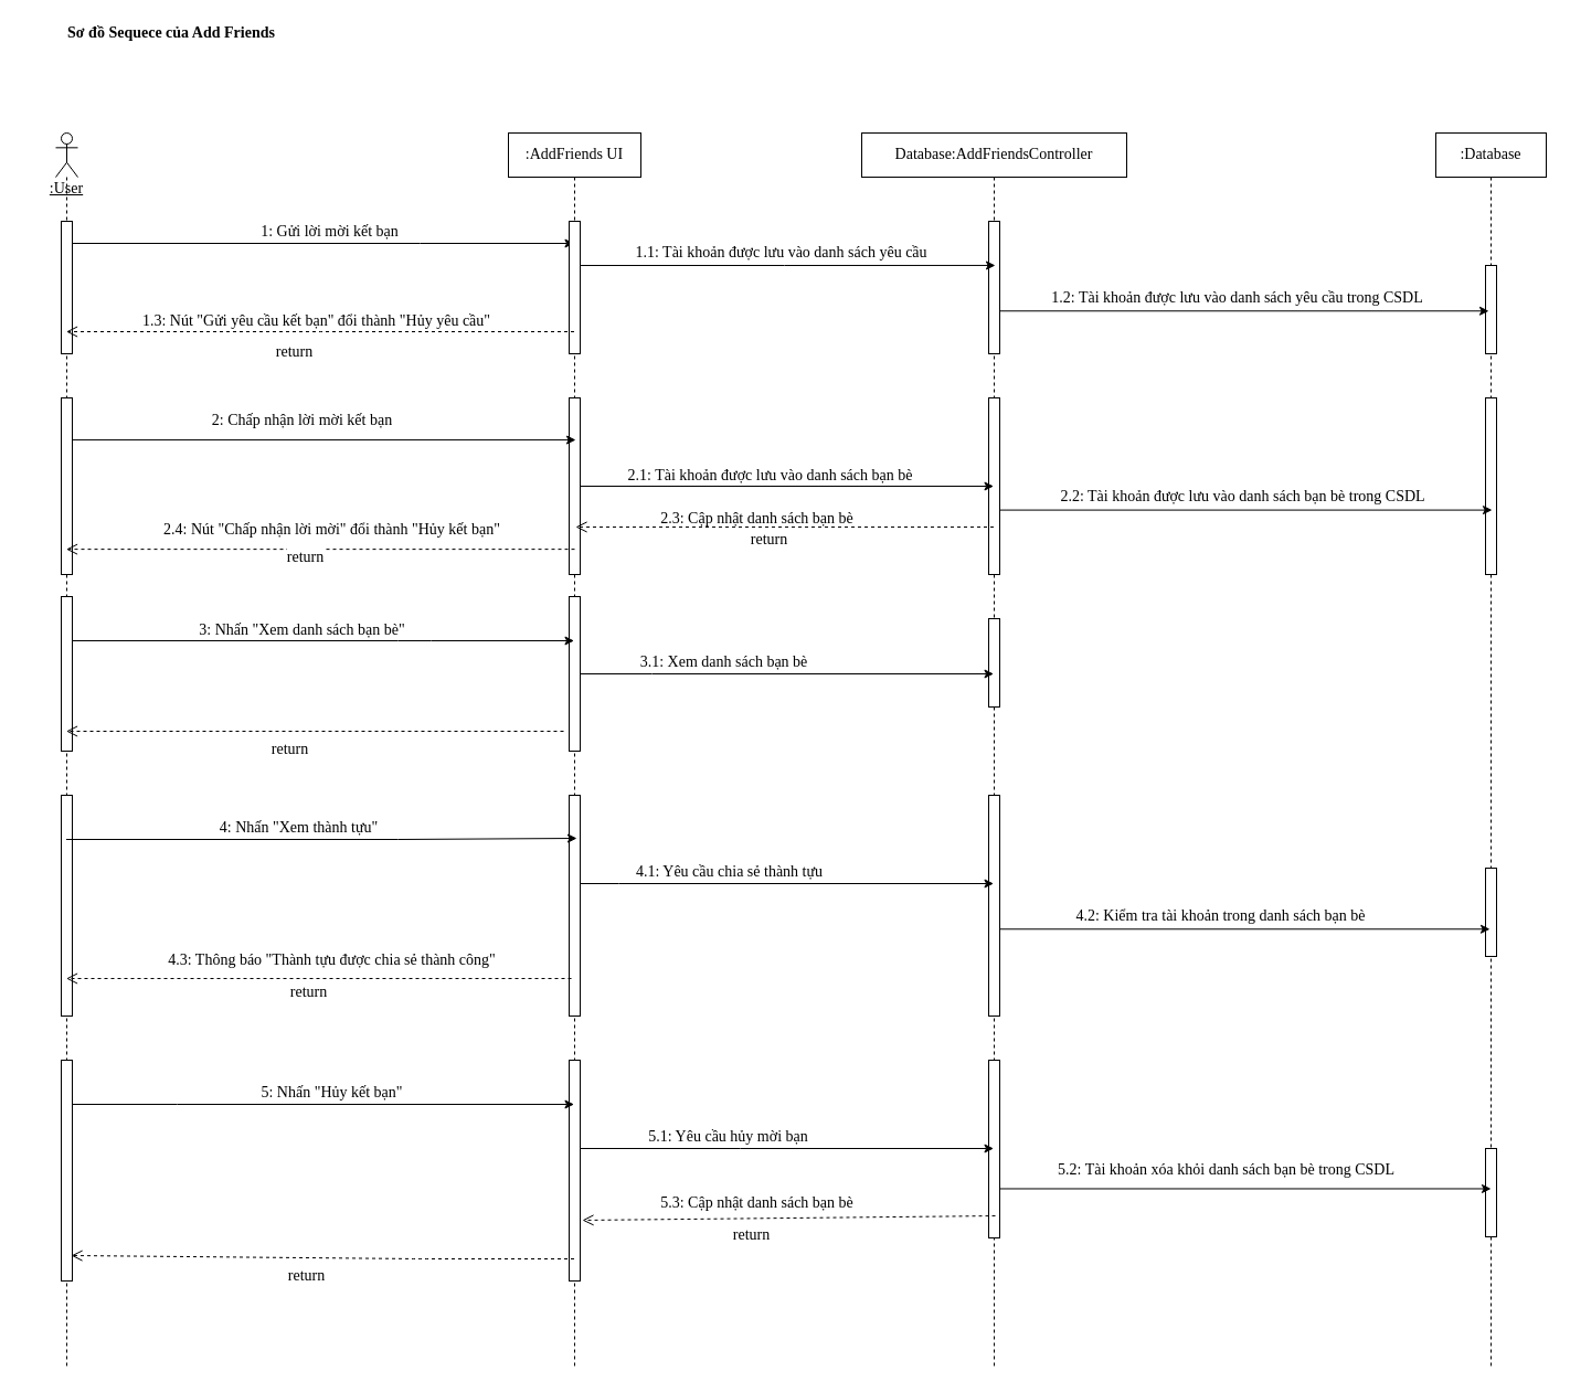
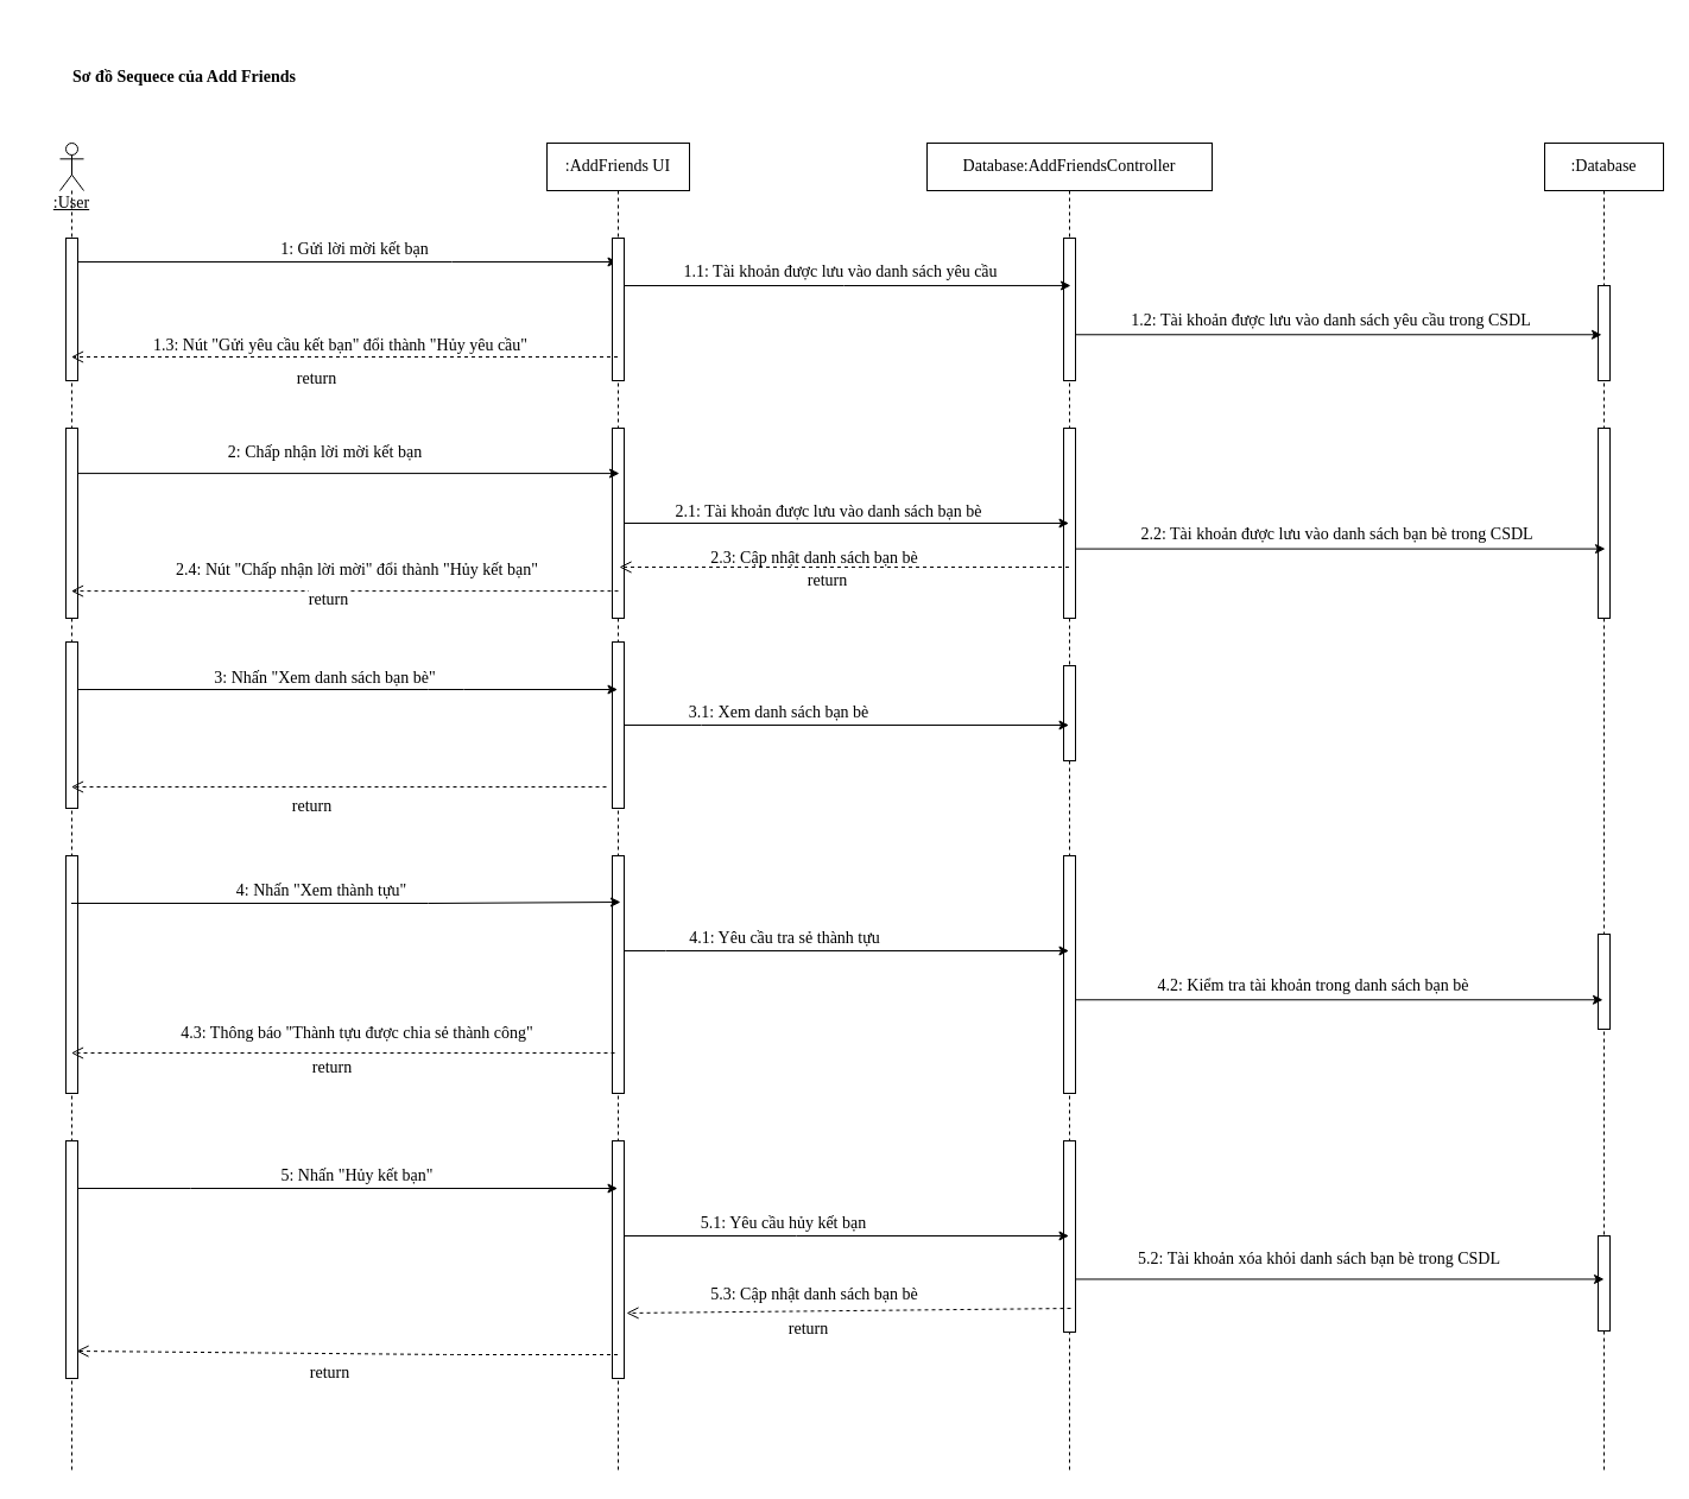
  <mxCell id="0" />
  <mxCell id="1" parent="0" />
  <mxCell id="2" style="edgeStyle=none;rounded=0;orthogonalLoop=1;jettySize=auto;html=1;fontSize=14;fontFamily=Verdana;" parent="1" source="4" target="18" edge="1"><mxGeometry relative="1" as="geometry"><mxPoint x="410" y="231" as="targetPoint" /><Array as="points"><mxPoint x="380" y="220" /></Array></mxGeometry></mxCell>
  <mxCell id="3" value="1: Gửi lời mời kết bạn" style="edgeLabel;html=1;align=center;verticalAlign=middle;resizable=0;points=[];fontSize=14;fontFamily=Verdana;" parent="2" vertex="1" connectable="0"><mxGeometry x="0.132" y="1" relative="1" as="geometry"><mxPoint x="-22.5" y="-10" as="offset" /></mxGeometry></mxCell>
  <mxCell id="4" value="&lt;u style=&quot;font-size: 14px;&quot;&gt;:User&lt;/u&gt;" style="shape=umlLifeline;participant=umlActor;perimeter=lifelinePerimeter;whiteSpace=wrap;html=1;container=1;collapsible=0;recursiveResize=0;verticalAlign=top;spacingTop=36;outlineConnect=0;size=40;fontSize=14;fontFamily=Verdana;" parent="1" vertex="1"><mxGeometry x="50" y="120" width="20" height="1120" as="geometry" /></mxCell>
  <mxCell id="5" value="" style="html=1;points=[];perimeter=orthogonalPerimeter;fontSize=14;fontFamily=Verdana;" parent="4" vertex="1"><mxGeometry x="5" y="80" width="10" height="120" as="geometry" /></mxCell>
  <mxCell id="6" value="" style="html=1;points=[];perimeter=orthogonalPerimeter;fontSize=14;fontFamily=Verdana;" parent="4" vertex="1"><mxGeometry x="5" y="240" width="10" height="160" as="geometry" /></mxCell>
  <mxCell id="7" value="" style="html=1;points=[];perimeter=orthogonalPerimeter;fontSize=14;fontFamily=Verdana;" parent="4" vertex="1"><mxGeometry x="5" y="420" width="10" height="140" as="geometry" /></mxCell>
  <mxCell id="8" value="" style="html=1;points=[];perimeter=orthogonalPerimeter;fontSize=14;fontFamily=Verdana;" parent="4" vertex="1"><mxGeometry x="5" y="600" width="10" height="200" as="geometry" /></mxCell>
  <mxCell id="9" value="" style="html=1;points=[];perimeter=orthogonalPerimeter;fontSize=14;fontFamily=Verdana;" parent="4" vertex="1"><mxGeometry x="5" y="840" width="10" height="200" as="geometry" /></mxCell>
  <mxCell id="10" value="Database:AddFriendsController" style="shape=umlLifeline;perimeter=lifelinePerimeter;whiteSpace=wrap;html=1;container=1;collapsible=0;recursiveResize=0;outlineConnect=0;fontSize=14;fontFamily=Verdana;" parent="1" vertex="1"><mxGeometry x="780" y="120" width="240" height="1120" as="geometry" /></mxCell>
  <mxCell id="11" value="" style="html=1;points=[];perimeter=orthogonalPerimeter;fontSize=14;fontFamily=Verdana;" parent="10" vertex="1"><mxGeometry x="115" y="80" width="10" height="120" as="geometry" /></mxCell>
  <mxCell id="12" value="" style="html=1;points=[];perimeter=orthogonalPerimeter;fontSize=14;fontFamily=Verdana;" parent="10" vertex="1"><mxGeometry x="115" y="240" width="10" height="160" as="geometry" /></mxCell>
  <mxCell id="13" value="" style="html=1;points=[];perimeter=orthogonalPerimeter;fontSize=14;fontFamily=Verdana;" parent="10" vertex="1"><mxGeometry x="115" y="440" width="10" height="80" as="geometry" /></mxCell>
  <mxCell id="14" value="" style="html=1;points=[];perimeter=orthogonalPerimeter;fontSize=14;fontFamily=Verdana;" parent="10" vertex="1"><mxGeometry x="115" y="600" width="10" height="200" as="geometry" /></mxCell>
  <mxCell id="15" value="" style="html=1;points=[];perimeter=orthogonalPerimeter;fontSize=14;fontFamily=Verdana;" parent="10" vertex="1"><mxGeometry x="115" y="840" width="10" height="161" as="geometry" /></mxCell>
  <mxCell id="16" style="edgeStyle=none;rounded=0;orthogonalLoop=1;jettySize=auto;html=1;entryX=0.6;entryY=0.333;entryDx=0;entryDy=0;entryPerimeter=0;fontSize=14;fontFamily=Verdana;" parent="1" source="18" target="11" edge="1"><mxGeometry relative="1" as="geometry"><Array as="points"><mxPoint x="710" y="240" /></Array></mxGeometry></mxCell>
  <mxCell id="17" value="1.1: Tài khoản được lưu vào danh sách yêu cầu" style="edgeLabel;html=1;align=center;verticalAlign=middle;resizable=0;points=[];fontSize=14;fontFamily=Verdana;" parent="16" vertex="1" connectable="0"><mxGeometry x="0.1" y="-1" relative="1" as="geometry"><mxPoint x="-23.5" y="-12.04" as="offset" /></mxGeometry></mxCell>
  <mxCell id="18" value=":AddFriends UI" style="shape=umlLifeline;perimeter=lifelinePerimeter;whiteSpace=wrap;html=1;container=1;collapsible=0;recursiveResize=0;outlineConnect=0;fontSize=14;fontFamily=Verdana;" parent="1" vertex="1"><mxGeometry x="460" y="120" width="120" height="1120" as="geometry" /></mxCell>
  <mxCell id="19" value="" style="html=1;points=[];perimeter=orthogonalPerimeter;fontSize=14;fontFamily=Verdana;" parent="18" vertex="1"><mxGeometry x="55" y="80" width="10" height="120" as="geometry" /></mxCell>
  <mxCell id="20" value="" style="html=1;points=[];perimeter=orthogonalPerimeter;fontSize=14;fontFamily=Verdana;" parent="18" vertex="1"><mxGeometry x="55" y="240" width="10" height="160" as="geometry" /></mxCell>
  <mxCell id="21" value="" style="html=1;points=[];perimeter=orthogonalPerimeter;fontSize=14;fontFamily=Verdana;" parent="18" vertex="1"><mxGeometry x="55" y="420" width="10" height="140" as="geometry" /></mxCell>
  <mxCell id="22" value="" style="html=1;points=[];perimeter=orthogonalPerimeter;fontSize=14;fontFamily=Verdana;" parent="18" vertex="1"><mxGeometry x="55" y="600" width="10" height="200" as="geometry" /></mxCell>
  <mxCell id="23" value="" style="html=1;points=[];perimeter=orthogonalPerimeter;fontSize=14;fontFamily=Verdana;" parent="18" vertex="1"><mxGeometry x="55" y="840" width="10" height="200" as="geometry" /></mxCell>
- <mxCell id="24" value="&lt;b style=&quot;font-size: 14px;&quot;&gt;Sơ đồ Sequece của Add Friends&lt;/b&gt;" style="text;html=1;strokeColor=none;fillColor=none;align=center;verticalAlign=middle;whiteSpace=wrap;rounded=0;fontSize=14;fontFamily=Verdana;" parent="1" vertex="1"><mxGeometry y="20" width="270" height="20" as="geometry" x="20" /></mxCell>
+ <mxCell id="24" value="&lt;b style=&quot;font-size: 14px;&quot;&gt;Sơ đồ Sequece của Add Friends&lt;/b&gt;" style="text;html=1;strokeColor=none;fillColor=none;align=center;verticalAlign=middle;whiteSpace=wrap;rounded=0;fontSize=14;fontFamily=Verdana;" parent="1" vertex="1"><mxGeometry x="20" y="55" width="270" height="20" as="geometry" /></mxCell>
  <mxCell id="25" style="edgeStyle=none;rounded=0;orthogonalLoop=1;jettySize=auto;html=1;entryX=0.6;entryY=0.238;entryDx=0;entryDy=0;entryPerimeter=0;fontSize=14;fontFamily=Verdana;" parent="1" source="6" target="20" edge="1"><mxGeometry relative="1" as="geometry" /></mxCell>
  <mxCell id="26" value="2: Chấp nhận lời mời kết bạn" style="edgeLabel;html=1;align=center;verticalAlign=middle;resizable=0;points=[];fontSize=14;fontFamily=Verdana;" parent="25" vertex="1" connectable="0"><mxGeometry x="-0.114" y="-7" relative="1" as="geometry"><mxPoint x="5" y="-25.08" as="offset" /></mxGeometry></mxCell>
  <mxCell id="27" value="return" style="html=1;verticalAlign=bottom;endArrow=open;dashed=1;endSize=8;fontSize=14;fontFamily=Verdana;" parent="1" source="18" target="4" edge="1"><mxGeometry x="0.109" y="30" relative="1" as="geometry"><mxPoint x="540" y="350" as="sourcePoint" /><mxPoint x="460" y="350" as="targetPoint" /><Array as="points"><mxPoint x="280" y="300" /></Array><mxPoint x="1" as="offset" /></mxGeometry></mxCell>
  <mxCell id="28" value="1.3: Nút &quot;Gửi yêu cầu kết bạn&quot; đổi thành &quot;Hủy yêu cầu&quot;" style="edgeLabel;html=1;align=center;verticalAlign=middle;resizable=0;points=[];fontSize=14;fontFamily=Verdana;" parent="27" vertex="1" connectable="0"><mxGeometry x="0.041" y="-6" relative="1" as="geometry"><mxPoint x="4.5" y="-4" as="offset" /></mxGeometry></mxCell>
  <mxCell id="29" style="edgeStyle=none;rounded=0;orthogonalLoop=1;jettySize=auto;html=1;fontSize=14;fontFamily=Verdana;" parent="1" source="20" target="10" edge="1"><mxGeometry relative="1" as="geometry" /></mxCell>
  <mxCell id="30" value="2.1: Tài khoản được lưu vào danh sách bạn bè" style="edgeLabel;html=1;align=center;verticalAlign=middle;resizable=0;points=[];fontSize=14;fontFamily=Verdana;" parent="29" vertex="1" connectable="0"><mxGeometry x="-0.198" y="-1" relative="1" as="geometry"><mxPoint x="21" y="-11" as="offset" /></mxGeometry></mxCell>
  <mxCell id="31" value="return" style="html=1;verticalAlign=bottom;endArrow=open;dashed=1;endSize=8;exitX=0.5;exitY=0.857;exitDx=0;exitDy=0;exitPerimeter=0;fontSize=14;fontFamily=Verdana;" parent="1" source="20" edge="1" target="4"><mxGeometry x="0.058" y="19" relative="1" as="geometry"><mxPoint x="580" y="330" as="sourcePoint" /><mxPoint x="110" y="497" as="targetPoint" /><mxPoint as="offset" /></mxGeometry></mxCell>
  <mxCell id="32" value="2.4: Nút &quot;Chấp nhận lời mời&quot; đổi thành &quot;Hủy kết bạn&quot;" style="text;html=1;align=center;verticalAlign=middle;resizable=0;points=[];autosize=1;fontSize=14;fontFamily=Verdana;" parent="1" vertex="1"><mxGeometry x="105" y="470" width="390" height="20" as="geometry" /></mxCell>
  <mxCell id="33" style="edgeStyle=none;rounded=0;orthogonalLoop=1;jettySize=auto;html=1;fontSize=14;fontFamily=Verdana;" parent="1" source="7" target="18" edge="1"><mxGeometry relative="1" as="geometry"><Array as="points"><mxPoint x="360" y="580" /><mxPoint x="390" y="580" /></Array></mxGeometry></mxCell>
  <mxCell id="34" value="3: Nhấn &quot;Xem danh sách bạn bè&quot;" style="edgeLabel;html=1;align=center;verticalAlign=middle;resizable=0;points=[];fontSize=14;fontFamily=Verdana;" parent="33" vertex="1" connectable="0"><mxGeometry x="-0.091" y="3" relative="1" as="geometry"><mxPoint y="-7" as="offset" /></mxGeometry></mxCell>
  <mxCell id="35" style="edgeStyle=none;rounded=0;orthogonalLoop=1;jettySize=auto;html=1;fontSize=14;fontFamily=Verdana;" parent="1" source="21" target="10" edge="1"><mxGeometry relative="1" as="geometry"><Array as="points"><mxPoint x="590" y="610" /></Array></mxGeometry></mxCell>
  <mxCell id="36" value="3.1: Xem danh sách bạn bè" style="text;html=1;align=center;verticalAlign=middle;resizable=0;points=[];autosize=1;fontSize=14;fontFamily=Verdana;" parent="1" vertex="1"><mxGeometry x="550" y="590" width="210" height="20" as="geometry" /></mxCell>
  <mxCell id="37" value="return" style="html=1;verticalAlign=bottom;endArrow=open;dashed=1;endSize=8;fontSize=14;fontFamily=Verdana;" parent="1" target="4" edge="1"><mxGeometry x="0.099" y="28" relative="1" as="geometry"><mxPoint x="510" y="662" as="sourcePoint" /><mxPoint x="380" y="570" as="targetPoint" /><Array as="points"><mxPoint x="400" y="662" /></Array><mxPoint as="offset" /></mxGeometry></mxCell>
  <mxCell id="38" style="edgeStyle=none;rounded=0;orthogonalLoop=1;jettySize=auto;html=1;entryX=0.7;entryY=0.195;entryDx=0;entryDy=0;entryPerimeter=0;fontSize=14;fontFamily=Verdana;" parent="1" source="4" target="22" edge="1"><mxGeometry relative="1" as="geometry"><mxPoint x="427" y="763" as="targetPoint" /><Array as="points"><mxPoint x="360" y="760" /></Array></mxGeometry></mxCell>
  <mxCell id="39" value="4: Nhấn &quot;Xem thành tựu&quot;" style="text;html=1;align=center;verticalAlign=middle;resizable=0;points=[];autosize=1;fontSize=14;fontFamily=Verdana;" parent="1" vertex="1"><mxGeometry x="170" y="740" width="200" height="20" as="geometry" /></mxCell>
  <mxCell id="40" style="edgeStyle=none;rounded=0;orthogonalLoop=1;jettySize=auto;html=1;fontSize=14;fontFamily=Verdana;" parent="1" source="22" target="10" edge="1"><mxGeometry relative="1" as="geometry"><Array as="points"><mxPoint x="560" y="800" /></Array></mxGeometry></mxCell>
- <mxCell id="41" value="4.1: Yêu cầu chia sẻ thành tựu" style="text;html=1;align=center;verticalAlign=middle;resizable=0;points=[];autosize=1;fontSize=14;fontFamily=Verdana;" parent="1" vertex="1"><mxGeometry x="545" y="780" width="230" height="20" as="geometry" /></mxCell>
+ <mxCell id="41" value="4.1: Yêu cầu tra sẻ thành tựu" style="text;html=1;align=center;verticalAlign=middle;resizable=0;points=[];autosize=1;fontSize=14;fontFamily=Verdana;" parent="1" vertex="1"><mxGeometry x="545" y="780" width="230" height="20" as="geometry" /></mxCell>
  <mxCell id="42" value="4.2: Kiểm tra tài khoản trong danh sách bạn bè" style="text;html=1;align=center;verticalAlign=middle;resizable=0;points=[];autosize=1;fontSize=14;fontFamily=Verdana;" parent="1" vertex="1"><mxGeometry x="930" y="820" width="350" height="20" as="geometry" /></mxCell>
  <mxCell id="43" value="return" style="html=1;verticalAlign=bottom;endArrow=open;dashed=1;endSize=8;exitX=0.2;exitY=0.83;exitDx=0;exitDy=0;exitPerimeter=0;fontSize=14;fontFamily=Verdana;" parent="1" source="22" target="4" edge="1"><mxGeometry x="0.042" y="24" relative="1" as="geometry"><mxPoint x="280" y="850" as="sourcePoint" /><mxPoint x="440" y="750" as="targetPoint" /><mxPoint as="offset" /></mxGeometry></mxCell>
  <mxCell id="44" value="4.3: Thông báo &quot;Thành tựu được chia sẻ thành công&quot;" style="text;html=1;align=center;verticalAlign=middle;resizable=0;points=[];autosize=1;fontSize=14;fontFamily=Verdana;" parent="1" vertex="1"><mxGeometry x="105" y="860" width="390" height="20" as="geometry" /></mxCell>
  <mxCell id="45" style="edgeStyle=none;rounded=0;orthogonalLoop=1;jettySize=auto;html=1;fontSize=14;fontFamily=Verdana;" parent="1" source="9" target="18" edge="1"><mxGeometry relative="1" as="geometry"><Array as="points"><mxPoint x="160" y="1000" /></Array></mxGeometry></mxCell>
  <mxCell id="46" value="5: Nhấn &quot;Hủy kết bạn&quot;" style="text;html=1;align=center;verticalAlign=middle;resizable=0;points=[];autosize=1;fontSize=14;fontFamily=Verdana;" parent="1" vertex="1"><mxGeometry x="210" y="980" width="180" height="20" as="geometry" /></mxCell>
  <mxCell id="47" style="edgeStyle=none;rounded=0;orthogonalLoop=1;jettySize=auto;html=1;fontSize=14;fontFamily=Verdana;" parent="1" source="23" target="10" edge="1"><mxGeometry relative="1" as="geometry"><Array as="points"><mxPoint x="670" y="1040" /></Array></mxGeometry></mxCell>
- <mxCell id="48" value="5.1: Yêu cầu hủy mời bạn" style="text;html=1;align=center;verticalAlign=middle;resizable=0;points=[];autosize=1;fontSize=14;fontFamily=Verdana;" parent="1" vertex="1"><mxGeometry x="564" y="1020" width="190" height="20" as="geometry" /></mxCell>
+ <mxCell id="48" value="5.1: Yêu cầu hủy kết bạn" style="text;html=1;align=center;verticalAlign=middle;resizable=0;points=[];autosize=1;fontSize=14;fontFamily=Verdana;" parent="1" vertex="1"><mxGeometry x="564" y="1020" width="190" height="20" as="geometry" /></mxCell>
  <mxCell id="49" value="5.2: Tài khoản xóa khỏi danh sách bạn bè trong CSDL" style="text;html=1;align=center;verticalAlign=middle;resizable=0;points=[];autosize=1;fontSize=14;fontFamily=Verdana;" parent="1" vertex="1"><mxGeometry x="910" y="1050" width="400" height="20" as="geometry" /></mxCell>
  <mxCell id="50" value="return" style="html=1;verticalAlign=bottom;endArrow=open;dashed=1;endSize=8;entryX=0.9;entryY=0.885;entryDx=0;entryDy=0;entryPerimeter=0;fontSize=14;fontFamily=Verdana;" parent="1" source="18" target="9" edge="1"><mxGeometry x="0.061" y="28" relative="1" as="geometry"><mxPoint x="520" y="1210" as="sourcePoint" /><mxPoint x="440" y="1210" as="targetPoint" /><Array as="points"><mxPoint x="380" y="1140" /></Array><mxPoint as="offset" /></mxGeometry></mxCell>
  <mxCell id="51" value="return" style="html=1;verticalAlign=bottom;endArrow=open;dashed=1;endSize=8;entryX=1.2;entryY=0.725;entryDx=0;entryDy=0;entryPerimeter=0;fontSize=14;exitX=0.6;exitY=0.876;exitDx=0;exitDy=0;exitPerimeter=0;fontFamily=Verdana;" parent="1" source="15" target="23" edge="1"><mxGeometry x="0.183" y="27" relative="1" as="geometry"><mxPoint x="520" y="1210" as="sourcePoint" /><mxPoint x="440" y="1210" as="targetPoint" /><mxPoint as="offset" /></mxGeometry></mxCell>
  <mxCell id="52" value="5.3: Cập nhật danh sách bạn bè" style="text;html=1;align=center;verticalAlign=middle;resizable=0;points=[];autosize=1;fontSize=14;fontFamily=Verdana;" parent="1" vertex="1"><mxGeometry x="565" y="1080" width="240" height="20" as="geometry" /></mxCell>
  <mxCell id="53" value="2.2: Tài khoản được lưu vào danh sách bạn bè trong CSDL" style="text;html=1;align=center;verticalAlign=middle;resizable=0;points=[];autosize=1;fontSize=14;fontFamily=Verdana;" parent="1" vertex="1"><mxGeometry x="910" y="440" width="430" height="20" as="geometry" /></mxCell>
  <mxCell id="54" value="return" style="html=1;verticalAlign=bottom;endArrow=open;dashed=1;endSize=8;entryX=0.6;entryY=0.731;entryDx=0;entryDy=0;entryPerimeter=0;fontSize=14;fontFamily=Verdana;" parent="1" source="10" target="20" edge="1"><mxGeometry x="0.079" y="23" relative="1" as="geometry"><mxPoint x="630" y="430" as="sourcePoint" /><mxPoint x="550" y="430" as="targetPoint" /><mxPoint as="offset" /></mxGeometry></mxCell>
  <mxCell id="55" value="2.3: Cập nhật danh sách bạn bè" style="text;html=1;align=center;verticalAlign=middle;resizable=0;points=[];autosize=1;fontSize=14;fontFamily=Verdana;" parent="1" vertex="1"><mxGeometry x="565" y="460" width="240" height="20" as="geometry" /></mxCell>
  <mxCell id="56" value=":Database" style="shape=umlLifeline;perimeter=lifelinePerimeter;whiteSpace=wrap;html=1;container=1;collapsible=0;recursiveResize=0;outlineConnect=0;fontFamily=Verdana;fontSize=14;" vertex="1" parent="1"><mxGeometry x="1300" y="120" width="100" height="1120" as="geometry" /></mxCell>
  <mxCell id="57" value="" style="html=1;points=[];perimeter=orthogonalPerimeter;fontFamily=Verdana;fontSize=14;" vertex="1" parent="56"><mxGeometry x="45" y="120" width="10" height="80" as="geometry" /></mxCell>
  <mxCell id="58" value="" style="html=1;points=[];perimeter=orthogonalPerimeter;fontFamily=Verdana;fontSize=14;" vertex="1" parent="56"><mxGeometry x="45" y="240" width="10" height="160" as="geometry" /></mxCell>
  <mxCell id="59" value="" style="html=1;points=[];perimeter=orthogonalPerimeter;fontFamily=Verdana;fontSize=14;" vertex="1" parent="56"><mxGeometry x="45" y="666" width="10" height="80" as="geometry" /></mxCell>
  <mxCell id="60" value="" style="html=1;points=[];perimeter=orthogonalPerimeter;fontFamily=Verdana;fontSize=14;" vertex="1" parent="56"><mxGeometry x="45" y="920" width="10" height="80" as="geometry" /></mxCell>
  <mxCell id="61" style="edgeStyle=none;rounded=0;orthogonalLoop=1;jettySize=auto;html=1;entryX=0.48;entryY=0.144;entryDx=0;entryDy=0;entryPerimeter=0;fontFamily=Verdana;fontSize=14;" edge="1" parent="1" source="11" target="56"><mxGeometry relative="1" as="geometry" /></mxCell>
  <mxCell id="62" value="1.2: Tài khoản được lưu vào danh sách yêu cầu trong CSDL" style="text;html=1;align=center;verticalAlign=middle;resizable=0;points=[];autosize=1;fontFamily=Verdana;fontSize=14;" vertex="1" parent="1"><mxGeometry x="900" y="260" width="440" height="20" as="geometry" /></mxCell>
  <mxCell id="63" style="edgeStyle=none;rounded=0;orthogonalLoop=1;jettySize=auto;html=1;entryX=0.51;entryY=0.305;entryDx=0;entryDy=0;entryPerimeter=0;fontFamily=Verdana;fontSize=14;" edge="1" parent="1" source="12" target="56"><mxGeometry relative="1" as="geometry" /></mxCell>
  <mxCell id="64" style="edgeStyle=none;rounded=0;orthogonalLoop=1;jettySize=auto;html=1;entryX=0.49;entryY=0.644;entryDx=0;entryDy=0;entryPerimeter=0;fontFamily=Verdana;fontSize=14;" edge="1" parent="1" source="14" target="56"><mxGeometry relative="1" as="geometry" /></mxCell>
  <mxCell id="65" style="edgeStyle=none;rounded=0;orthogonalLoop=1;jettySize=auto;html=1;entryX=0.5;entryY=0.854;entryDx=0;entryDy=0;entryPerimeter=0;fontFamily=Verdana;fontSize=14;" edge="1" parent="1" source="15" target="56"><mxGeometry relative="1" as="geometry" /></mxCell>
